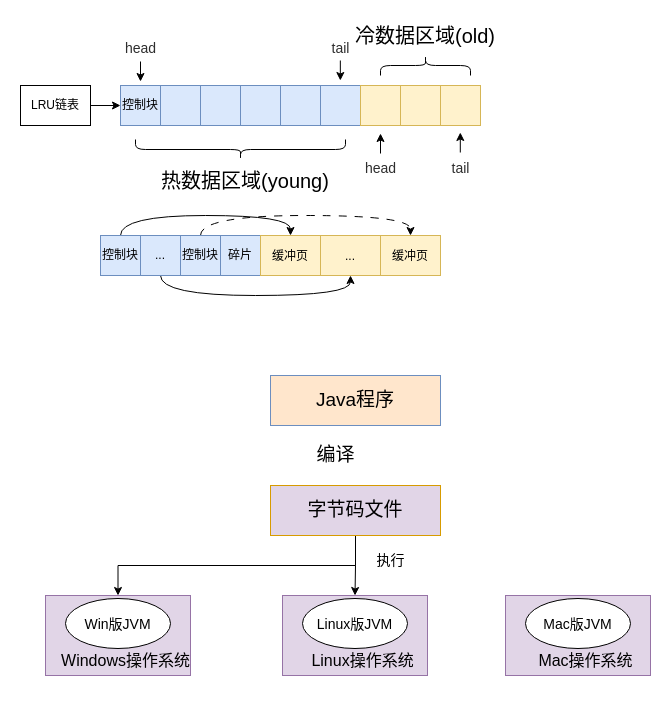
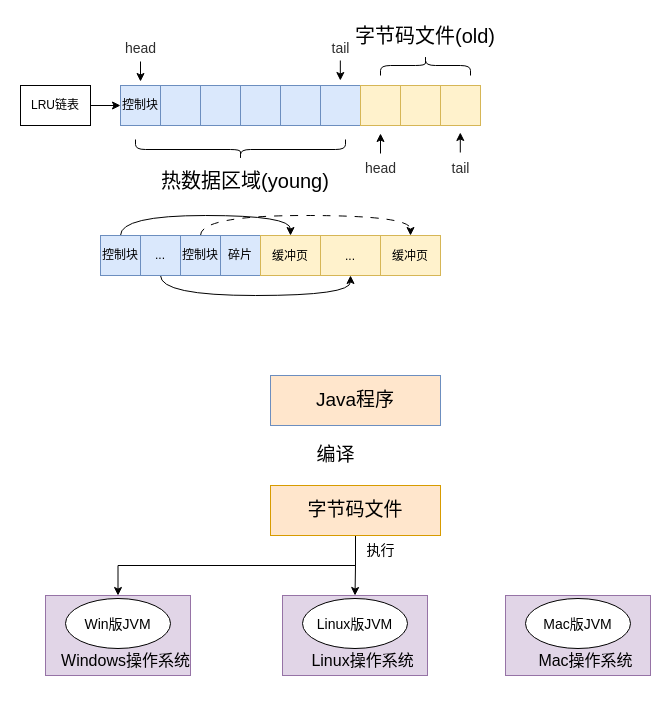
  <mxCell id="0" />
  <mxCell id="1" parent="0" />
  <mxCell id="2" value="控制块" style="whiteSpace=wrap;html=1;aspect=fixed;fillColor=#dae8fc;strokeColor=#6c8ebf;" parent="1" vertex="1"><mxGeometry x="120" y="85" width="40" height="40" as="geometry" /></mxCell>
  <mxCell id="3" value="" style="whiteSpace=wrap;html=1;aspect=fixed;fillColor=#dae8fc;strokeColor=#6c8ebf;" parent="1" vertex="1"><mxGeometry x="160" y="85" width="40" height="40" as="geometry" /></mxCell>
  <mxCell id="4" value="" style="whiteSpace=wrap;html=1;aspect=fixed;fillColor=#dae8fc;strokeColor=#6c8ebf;" parent="1" vertex="1"><mxGeometry x="200" y="85" width="40" height="40" as="geometry" /></mxCell>
  <mxCell id="5" value="" style="whiteSpace=wrap;html=1;aspect=fixed;fillColor=#dae8fc;strokeColor=#6c8ebf;" parent="1" vertex="1"><mxGeometry x="240" y="85" width="40" height="40" as="geometry" /></mxCell>
  <mxCell id="6" value="" style="whiteSpace=wrap;html=1;aspect=fixed;fillColor=#dae8fc;strokeColor=#6c8ebf;" parent="1" vertex="1"><mxGeometry x="280" y="85" width="40" height="40" as="geometry" /></mxCell>
  <mxCell id="7" value="" style="whiteSpace=wrap;html=1;aspect=fixed;fillColor=#dae8fc;strokeColor=#6c8ebf;" parent="1" vertex="1"><mxGeometry x="320" y="85" width="40" height="40" as="geometry" /></mxCell>
  <mxCell id="8" value="" style="whiteSpace=wrap;html=1;aspect=fixed;fillColor=#fff2cc;strokeColor=#d6b656;" parent="1" vertex="1"><mxGeometry x="360" y="85" width="40" height="40" as="geometry" /></mxCell>
  <mxCell id="9" value="" style="whiteSpace=wrap;html=1;aspect=fixed;fillColor=#fff2cc;strokeColor=#d6b656;" parent="1" vertex="1"><mxGeometry x="400" y="85" width="40" height="40" as="geometry" /></mxCell>
  <mxCell id="10" value="" style="whiteSpace=wrap;html=1;aspect=fixed;fillColor=#fff2cc;strokeColor=#d6b656;" parent="1" vertex="1"><mxGeometry x="440" y="85" width="40" height="40" as="geometry" /></mxCell>
  <mxCell id="11" value="LRU链表" style="rounded=0;whiteSpace=wrap;html=1;" parent="1" vertex="1"><mxGeometry x="20" y="85" width="70" height="40" as="geometry" /></mxCell>
  <mxCell id="12" value="" style="endArrow=classic;html=1;rounded=0;exitX=1;exitY=0.5;exitDx=0;exitDy=0;entryX=0;entryY=0.5;entryDx=0;entryDy=0;" parent="1" source="11" target="2" edge="1"><mxGeometry width="50" height="50" relative="1" as="geometry"><mxPoint x="390" y="195" as="sourcePoint" /><mxPoint x="440" y="145" as="targetPoint" /></mxGeometry></mxCell>
  <mxCell id="13" value="" style="shape=curlyBracket;whiteSpace=wrap;html=1;rounded=1;flipH=1;labelPosition=right;verticalLabelPosition=middle;align=left;verticalAlign=middle;rotation=90;" parent="1" vertex="1"><mxGeometry x="230" y="44" width="20" height="210" as="geometry" /></mxCell>
  <mxCell id="14" value="&lt;font style=&quot;font-size: 20px;&quot;&gt;热数据区域(young)&lt;/font&gt;" style="text;html=1;align=center;verticalAlign=middle;whiteSpace=wrap;rounded=0;" parent="1" vertex="1"><mxGeometry x="160" y="165" width="170" height="30" as="geometry" /></mxCell>
  <mxCell id="15" value="" style="shape=curlyBracket;whiteSpace=wrap;html=1;rounded=1;labelPosition=left;verticalLabelPosition=middle;align=right;verticalAlign=middle;fontSize=20;fontColor=#CCFFFF;rotation=90;" parent="1" vertex="1"><mxGeometry x="415" y="20" width="20" height="90" as="geometry" /></mxCell>
- <mxCell id="16" value="&lt;font style=&quot;font-size: 20px;&quot;&gt;冷数据区域(old)&lt;/font&gt;" style="text;html=1;align=center;verticalAlign=middle;whiteSpace=wrap;rounded=0;" parent="1" vertex="1"><mxGeometry x="345" y="20" width="160" height="30" as="geometry" /></mxCell>
+ <mxCell id="16" value="&lt;font style=&quot;font-size: 20px;&quot;&gt;字节码文件(old)&lt;/font&gt;" style="text;html=1;align=center;verticalAlign=middle;whiteSpace=wrap;rounded=0;" parent="1" vertex="1"><mxGeometry x="345" y="20" width="160" height="30" as="geometry" /></mxCell>
  <mxCell id="17" value="&lt;font style=&quot;font-size: 14px;&quot;&gt;head&lt;/font&gt;" style="text;html=1;align=center;verticalAlign=middle;resizable=0;points=[];autosize=1;strokeColor=none;fillColor=none;fontSize=20;fontColor=#2E2E2E;" parent="1" vertex="1"><mxGeometry x="355" y="145" width="50" height="40" as="geometry" /></mxCell>
  <mxCell id="18" value="" style="endArrow=classic;html=1;rounded=0;fontSize=14;fontColor=#2E2E2E;entryX=0.5;entryY=1;entryDx=0;entryDy=0;" parent="1" edge="1"><mxGeometry width="50" height="50" relative="1" as="geometry"><mxPoint x="380" y="153" as="sourcePoint" /><mxPoint x="380" y="133" as="targetPoint" /></mxGeometry></mxCell>
  <mxCell id="19" value="&lt;font style=&quot;font-size: 14px;&quot;&gt;tail&lt;/font&gt;" style="text;html=1;align=center;verticalAlign=middle;resizable=0;points=[];autosize=1;strokeColor=none;fillColor=none;fontSize=20;fontColor=#2E2E2E;" parent="1" vertex="1"><mxGeometry x="440" y="145" width="40" height="40" as="geometry" /></mxCell>
  <mxCell id="20" value="" style="endArrow=classic;html=1;rounded=0;fontSize=14;fontColor=#2E2E2E;entryX=0.5;entryY=1;entryDx=0;entryDy=0;" parent="1" edge="1"><mxGeometry width="50" height="50" relative="1" as="geometry"><mxPoint x="459.8" y="152" as="sourcePoint" /><mxPoint x="459.8" y="132" as="targetPoint" /></mxGeometry></mxCell>
  <mxCell id="21" value="&lt;font style=&quot;font-size: 14px;&quot;&gt;head&lt;/font&gt;" style="text;html=1;align=center;verticalAlign=middle;resizable=0;points=[];autosize=1;strokeColor=none;fillColor=none;fontSize=20;fontColor=#2E2E2E;" parent="1" vertex="1"><mxGeometry x="115" y="25" width="50" height="40" as="geometry" /></mxCell>
  <mxCell id="22" value="" style="endArrow=classic;html=1;rounded=0;fontSize=14;fontColor=#2E2E2E;entryX=0.5;entryY=0;entryDx=0;entryDy=0;" parent="1" edge="1"><mxGeometry width="50" height="50" relative="1" as="geometry"><mxPoint x="140" y="61" as="sourcePoint" /><mxPoint x="140" y="81" as="targetPoint" /></mxGeometry></mxCell>
  <mxCell id="23" value="&lt;font style=&quot;font-size: 14px;&quot;&gt;tail&lt;/font&gt;" style="text;html=1;align=center;verticalAlign=middle;resizable=0;points=[];autosize=1;strokeColor=none;fillColor=none;fontSize=20;fontColor=#2E2E2E;" parent="1" vertex="1"><mxGeometry x="320" y="25" width="40" height="40" as="geometry" /></mxCell>
  <mxCell id="24" value="" style="endArrow=classic;html=1;rounded=0;fontSize=14;fontColor=#2E2E2E;entryX=0.5;entryY=0;entryDx=0;entryDy=0;" parent="1" edge="1"><mxGeometry width="50" height="50" relative="1" as="geometry"><mxPoint x="339.83" y="60" as="sourcePoint" /><mxPoint x="339.83" y="80" as="targetPoint" /></mxGeometry></mxCell>
  <mxCell id="25" style="edgeStyle=orthogonalEdgeStyle;curved=1;rounded=0;orthogonalLoop=1;jettySize=auto;html=1;entryX=0.5;entryY=0;entryDx=0;entryDy=0;fontSize=12;fontColor=#2E2E2E;exitX=0.5;exitY=0;exitDx=0;exitDy=0;" parent="1" source="26" target="32" edge="1"><mxGeometry relative="1" as="geometry"><Array as="points"><mxPoint x="120" y="215" /><mxPoint x="290" y="215" /></Array></mxGeometry></mxCell>
  <mxCell id="26" value="控制块" style="whiteSpace=wrap;html=1;aspect=fixed;fillColor=#dae8fc;strokeColor=#6c8ebf;" parent="1" vertex="1"><mxGeometry x="100" y="235" width="40" height="40" as="geometry" /></mxCell>
  <mxCell id="27" style="edgeStyle=orthogonalEdgeStyle;curved=1;rounded=0;orthogonalLoop=1;jettySize=auto;html=1;exitX=0.5;exitY=1;exitDx=0;exitDy=0;entryX=0.5;entryY=1;entryDx=0;entryDy=0;fontSize=12;fontColor=#2E2E2E;" parent="1" source="28" target="33" edge="1"><mxGeometry relative="1" as="geometry" /></mxCell>
  <mxCell id="28" value="..." style="whiteSpace=wrap;html=1;aspect=fixed;fillColor=#dae8fc;strokeColor=#6c8ebf;" parent="1" vertex="1"><mxGeometry x="140" y="235" width="40" height="40" as="geometry" /></mxCell>
  <mxCell id="29" style="edgeStyle=orthogonalEdgeStyle;curved=1;rounded=0;orthogonalLoop=1;jettySize=auto;html=1;exitX=0.5;exitY=0;exitDx=0;exitDy=0;entryX=0.5;entryY=0;entryDx=0;entryDy=0;fontSize=12;fontColor=#2E2E2E;dashed=1;dashPattern=8 8;" parent="1" source="30" target="34" edge="1"><mxGeometry relative="1" as="geometry" /></mxCell>
  <mxCell id="30" value="控制块" style="whiteSpace=wrap;html=1;aspect=fixed;fillColor=#dae8fc;strokeColor=#6c8ebf;" parent="1" vertex="1"><mxGeometry x="180" y="235" width="40" height="40" as="geometry" /></mxCell>
  <mxCell id="31" value="碎片" style="whiteSpace=wrap;html=1;aspect=fixed;fillColor=#dae8fc;strokeColor=#6c8ebf;" parent="1" vertex="1"><mxGeometry x="220" y="235" width="40" height="40" as="geometry" /></mxCell>
  <mxCell id="32" value="&lt;font style=&quot;font-size: 12px;&quot;&gt;缓冲页&lt;/font&gt;" style="rounded=0;whiteSpace=wrap;html=1;fontSize=14;fillColor=#fff2cc;strokeColor=#d6b656;" parent="1" vertex="1"><mxGeometry x="260" y="235" width="60" height="40" as="geometry" /></mxCell>
  <mxCell id="33" value="&lt;span style=&quot;font-size: 12px;&quot;&gt;...&lt;/span&gt;" style="rounded=0;whiteSpace=wrap;html=1;fontSize=14;fillColor=#fff2cc;strokeColor=#d6b656;" parent="1" vertex="1"><mxGeometry x="320" y="235" width="60" height="40" as="geometry" /></mxCell>
  <mxCell id="34" value="&lt;font style=&quot;font-size: 12px;&quot;&gt;缓冲页&lt;/font&gt;" style="rounded=0;whiteSpace=wrap;html=1;fontSize=14;fillColor=#fff2cc;strokeColor=#d6b656;" parent="1" vertex="1"><mxGeometry x="380" y="235" width="60" height="40" as="geometry" /></mxCell>
  <mxCell id="35" value="&lt;font style=&quot;font-size: 19px;&quot;&gt;Java程序&lt;/font&gt;" style="rounded=0;whiteSpace=wrap;html=1;fillColor=#ffe6cc;strokeColor=#6c8ebf;" vertex="1" parent="1"><mxGeometry x="270" y="375" width="170" height="50" as="geometry" /></mxCell>
  <mxCell id="36" style="edgeStyle=orthogonalEdgeStyle;rounded=0;orthogonalLoop=1;jettySize=auto;html=1;exitX=0.5;exitY=1;exitDx=0;exitDy=0;entryX=0.5;entryY=0;entryDx=0;entryDy=0;fontSize=14;" edge="1" parent="1" source="38" target="40"><mxGeometry relative="1" as="geometry"><Array as="points"><mxPoint x="355" y="565" /><mxPoint x="118" y="565" /></Array></mxGeometry></mxCell>
  <mxCell id="37" style="edgeStyle=orthogonalEdgeStyle;rounded=0;orthogonalLoop=1;jettySize=auto;html=1;exitX=0.5;exitY=1;exitDx=0;exitDy=0;entryX=0.5;entryY=0;entryDx=0;entryDy=0;fontSize=14;" edge="1" parent="1" source="38" target="43"><mxGeometry relative="1" as="geometry" /></mxCell>
- <mxCell id="38" value="&lt;font style=&quot;font-size: 19px;&quot;&gt;字节码文件&lt;/font&gt;" style="rounded=0;whiteSpace=wrap;html=1;fillColor=#e1d5e7;strokeColor=#d79b00;" vertex="1" parent="1"><mxGeometry x="270" y="485" width="170" height="50" as="geometry" /></mxCell>
+ <mxCell id="38" value="&lt;font style=&quot;font-size: 19px;&quot;&gt;字节码文件&lt;/font&gt;" style="rounded=0;whiteSpace=wrap;html=1;fillColor=#ffe6cc;strokeColor=#d79b00;" vertex="1" parent="1"><mxGeometry x="270" y="485" width="170" height="50" as="geometry" /></mxCell>
  <mxCell id="39" value="编译" style="text;html=1;align=center;verticalAlign=middle;resizable=0;points=[];autosize=1;strokeColor=none;fillColor=none;fontSize=19;" vertex="1" parent="1"><mxGeometry x="305" y="435" width="60" height="40" as="geometry" /></mxCell>
  <mxCell id="40" value="" style="rounded=0;whiteSpace=wrap;html=1;fontSize=19;fillColor=#e1d5e7;strokeColor=#9673a6;" vertex="1" parent="1"><mxGeometry x="45" y="595" width="145" height="80" as="geometry" /></mxCell>
  <mxCell id="41" value="&lt;font style=&quot;font-size: 14px;&quot;&gt;Win版JVM&lt;/font&gt;" style="ellipse;whiteSpace=wrap;html=1;fontSize=19;" vertex="1" parent="1"><mxGeometry x="65" y="598" width="105" height="50" as="geometry" /></mxCell>
  <mxCell id="42" value="&lt;font style=&quot;font-size: 16px;&quot;&gt;Windows操作系统&lt;/font&gt;" style="text;html=1;align=center;verticalAlign=middle;resizable=0;points=[];autosize=1;strokeColor=none;fillColor=none;fontSize=19;" vertex="1" parent="1"><mxGeometry x="50" y="640" width="150" height="40" as="geometry" /></mxCell>
  <mxCell id="43" value="" style="rounded=0;whiteSpace=wrap;html=1;fontSize=19;fillColor=#e1d5e7;strokeColor=#9673a6;" vertex="1" parent="1"><mxGeometry x="282" y="595" width="145" height="80" as="geometry" /></mxCell>
  <mxCell id="44" value="&lt;font style=&quot;font-size: 14px;&quot;&gt;Linux版JVM&lt;/font&gt;" style="ellipse;whiteSpace=wrap;html=1;fontSize=19;" vertex="1" parent="1"><mxGeometry x="302" y="598" width="105" height="50" as="geometry" /></mxCell>
  <mxCell id="45" value="&lt;font style=&quot;font-size: 16px;&quot;&gt;Linux操作系统&lt;/font&gt;" style="text;html=1;align=center;verticalAlign=middle;resizable=0;points=[];autosize=1;strokeColor=none;fillColor=none;fontSize=19;" vertex="1" parent="1"><mxGeometry x="297" y="640" width="130" height="40" as="geometry" /></mxCell>
  <mxCell id="46" value="" style="rounded=0;whiteSpace=wrap;html=1;fontSize=19;fillColor=#e1d5e7;strokeColor=#9673a6;" vertex="1" parent="1"><mxGeometry x="505" y="595" width="145" height="80" as="geometry" /></mxCell>
  <mxCell id="47" value="&lt;font style=&quot;font-size: 14px;&quot;&gt;Mac版JVM&lt;/font&gt;" style="ellipse;whiteSpace=wrap;html=1;fontSize=19;" vertex="1" parent="1"><mxGeometry x="525" y="598" width="105" height="50" as="geometry" /></mxCell>
  <mxCell id="48" value="&lt;font style=&quot;font-size: 16px;&quot;&gt;Mac操作系统&lt;/font&gt;" style="text;html=1;align=center;verticalAlign=middle;resizable=0;points=[];autosize=1;strokeColor=none;fillColor=none;fontSize=19;" vertex="1" parent="1"><mxGeometry x="525" y="640" width="120" height="40" as="geometry" /></mxCell>
- <mxCell id="49" value="执行" style="text;html=1;align=center;verticalAlign=middle;resizable=0;points=[];autosize=1;strokeColor=none;fillColor=none;fontSize=14;" vertex="1" parent="1"><mxGeometry x="365" y="545" width="50" height="30" as="geometry" /></mxCell>
+ <mxCell id="49" value="执行" style="text;html=1;align=center;verticalAlign=middle;resizable=0;points=[];autosize=1;strokeColor=none;fillColor=none;fontSize=14;" vertex="1" parent="1"><mxGeometry x="355" y="535" width="50" height="30" as="geometry" /></mxCell>
